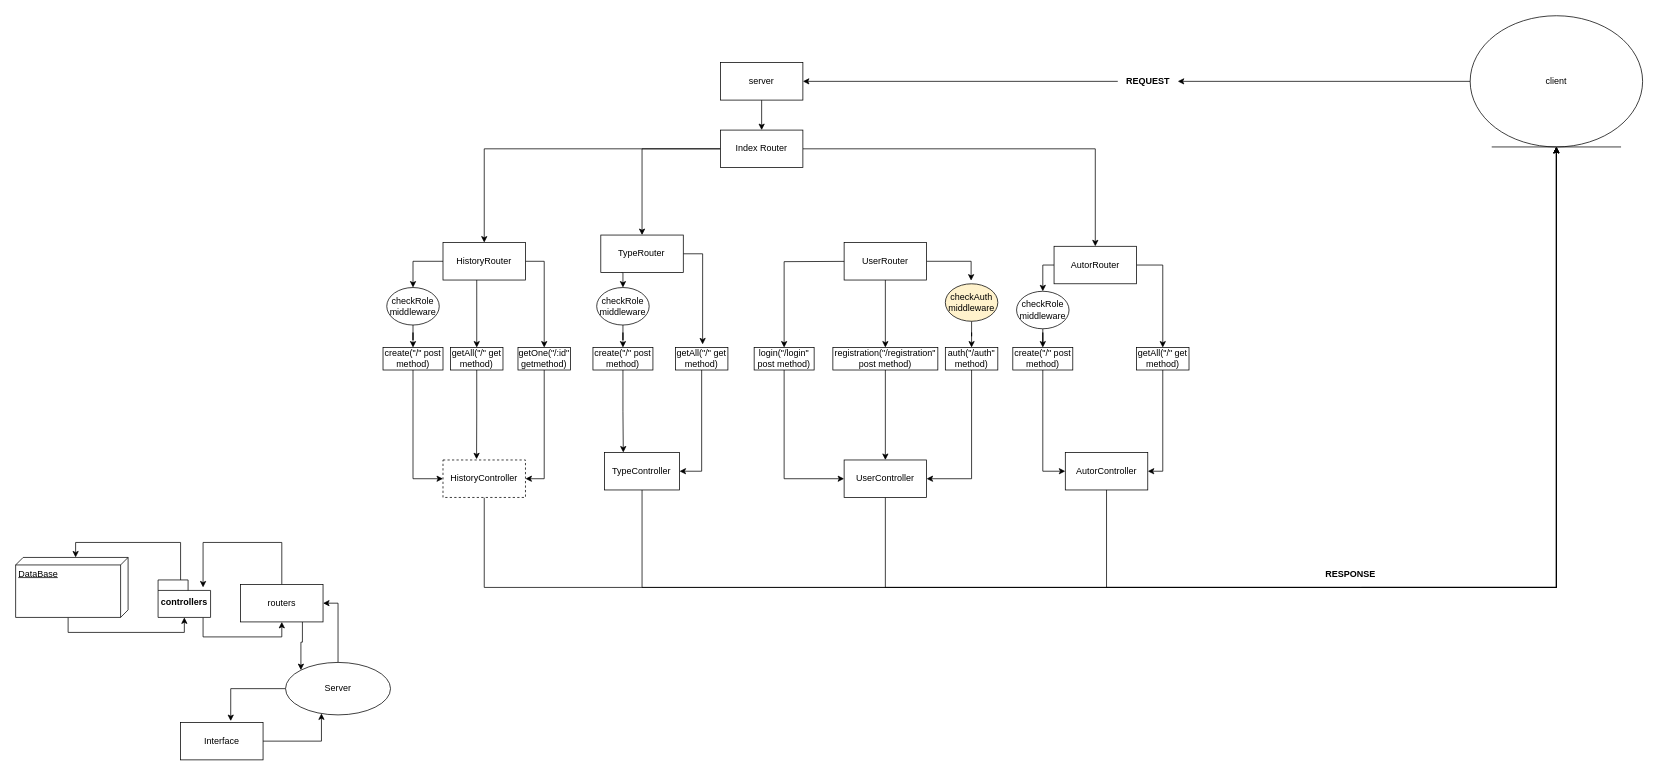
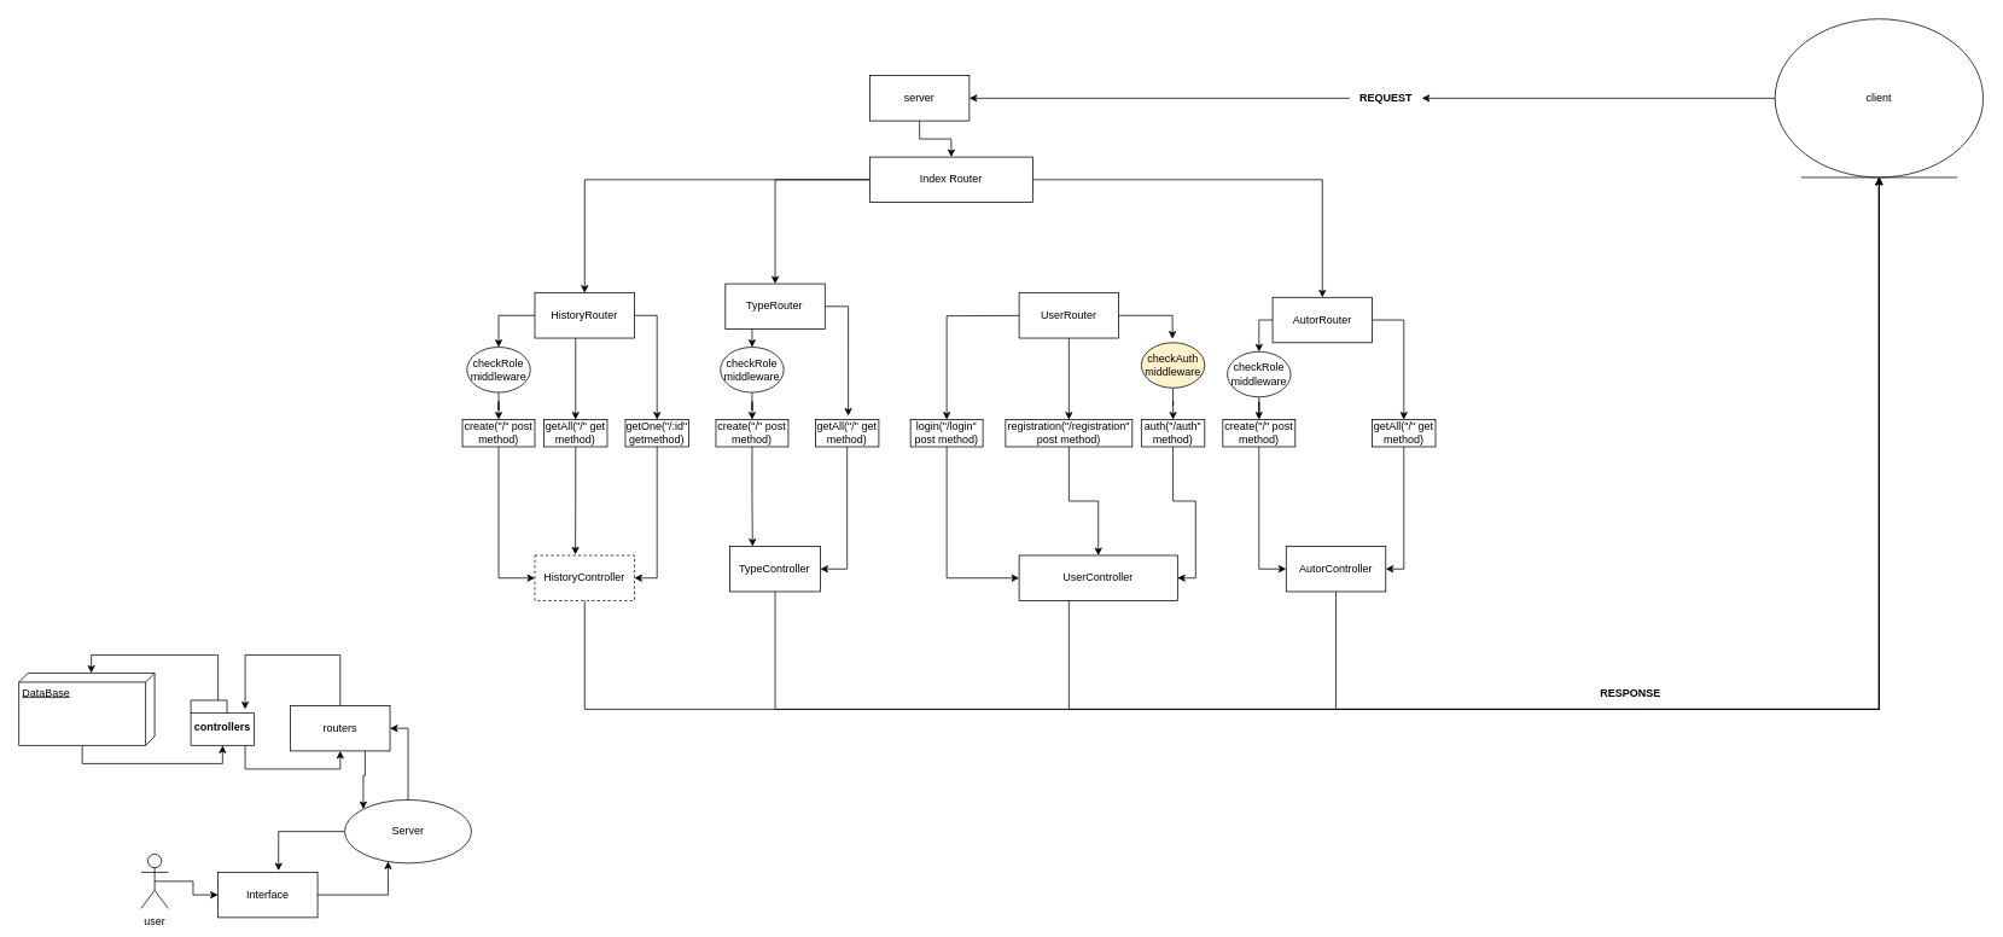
  <mxCell id="0" />
  <mxCell id="1" parent="0" />
  <mxCell id="2" value="" style="edgeStyle=orthogonalEdgeStyle;rounded=0;orthogonalLoop=1;jettySize=auto;html=1;" edge="1" parent="1" source="22" target="6"><mxGeometry relative="1" as="geometry"><mxPoint x="1015" y="123" as="sourcePoint" /></mxGeometry></mxCell>
  <mxCell id="3" style="edgeStyle=orthogonalEdgeStyle;rounded=0;orthogonalLoop=1;jettySize=auto;html=1;entryX=0.5;entryY=0;entryDx=0;entryDy=0;" edge="1" parent="1" source="6" target="10"><mxGeometry relative="1" as="geometry" /></mxCell>
  <mxCell id="4" style="edgeStyle=orthogonalEdgeStyle;rounded=0;orthogonalLoop=1;jettySize=auto;html=1;entryX=0.5;entryY=0;entryDx=0;entryDy=0;" edge="1" parent="1" source="6" target="13"><mxGeometry relative="1" as="geometry" /></mxCell>
  <mxCell id="5" style="edgeStyle=orthogonalEdgeStyle;rounded=0;orthogonalLoop=1;jettySize=auto;html=1;entryX=0.5;entryY=0;entryDx=0;entryDy=0;" edge="1" parent="1" source="6" target="20"><mxGeometry relative="1" as="geometry" /></mxCell>
- <mxCell id="6" value="Index Router" style="html=1;whiteSpace=wrap;" vertex="1" parent="1"><mxGeometry x="960" y="173" width="110" height="50" as="geometry" /></mxCell>
+ <mxCell id="6" value="Index Router" style="html=1;whiteSpace=wrap;" vertex="1" parent="1"><mxGeometry x="960" y="173" width="180" height="50" as="geometry" /></mxCell>
  <mxCell id="7" style="edgeStyle=orthogonalEdgeStyle;rounded=0;orthogonalLoop=1;jettySize=auto;html=1;" edge="1" parent="1" source="10" target="30"><mxGeometry relative="1" as="geometry" /></mxCell>
  <mxCell id="8" style="edgeStyle=orthogonalEdgeStyle;rounded=0;orthogonalLoop=1;jettySize=auto;html=1;entryX=0.5;entryY=0;entryDx=0;entryDy=0;" edge="1" parent="1" source="10" target="26"><mxGeometry relative="1" as="geometry"><Array as="points"><mxPoint x="635" y="393" /><mxPoint x="635" y="393" /></Array></mxGeometry></mxCell>
  <mxCell id="9" style="edgeStyle=orthogonalEdgeStyle;rounded=0;orthogonalLoop=1;jettySize=auto;html=1;exitX=1;exitY=0.5;exitDx=0;exitDy=0;entryX=0.5;entryY=0;entryDx=0;entryDy=0;" edge="1" parent="1" source="10" target="28"><mxGeometry relative="1" as="geometry" /></mxCell>
  <mxCell id="10" value="HistoryRouter" style="html=1;whiteSpace=wrap;" vertex="1" parent="1"><mxGeometry x="590" y="323" width="110" height="50" as="geometry" /></mxCell>
  <mxCell id="11" style="edgeStyle=orthogonalEdgeStyle;rounded=0;orthogonalLoop=1;jettySize=auto;html=1;exitX=0.25;exitY=1;exitDx=0;exitDy=0;entryX=0.5;entryY=0;entryDx=0;entryDy=0;" edge="1" parent="1" source="13" target="40"><mxGeometry relative="1" as="geometry" /></mxCell>
  <mxCell id="12" style="edgeStyle=orthogonalEdgeStyle;rounded=0;orthogonalLoop=1;jettySize=auto;html=1;exitX=1;exitY=0.5;exitDx=0;exitDy=0;entryX=0.518;entryY=-0.138;entryDx=0;entryDy=0;entryPerimeter=0;" edge="1" parent="1" source="13" target="42"><mxGeometry relative="1" as="geometry" /></mxCell>
  <mxCell id="13" value="TypeRouter" style="html=1;whiteSpace=wrap;" vertex="1" parent="1"><mxGeometry x="800.48" y="313" width="110" height="50" as="geometry" /></mxCell>
  <mxCell id="14" style="edgeStyle=orthogonalEdgeStyle;rounded=0;orthogonalLoop=1;jettySize=auto;html=1;exitX=1;exitY=0.5;exitDx=0;exitDy=0;entryX=0.491;entryY=-0.084;entryDx=0;entryDy=0;entryPerimeter=0;" edge="1" parent="1" source="17" target="44"><mxGeometry relative="1" as="geometry" /></mxCell>
  <mxCell id="15" style="edgeStyle=orthogonalEdgeStyle;rounded=0;orthogonalLoop=1;jettySize=auto;html=1;exitX=0;exitY=0.5;exitDx=0;exitDy=0;entryX=0.5;entryY=0;entryDx=0;entryDy=0;" edge="1" parent="1" target="48"><mxGeometry relative="1" as="geometry"><mxPoint x="1150" y="348" as="sourcePoint" /><mxPoint x="1100" y="463" as="targetPoint" /></mxGeometry></mxCell>
  <mxCell id="16" style="edgeStyle=orthogonalEdgeStyle;rounded=0;orthogonalLoop=1;jettySize=auto;html=1;entryX=0.5;entryY=0;entryDx=0;entryDy=0;" edge="1" parent="1" source="17" target="50"><mxGeometry relative="1" as="geometry" /></mxCell>
  <mxCell id="17" value="UserRouter" style="html=1;whiteSpace=wrap;" vertex="1" parent="1"><mxGeometry x="1125" y="323" width="110" height="50" as="geometry" /></mxCell>
  <mxCell id="18" style="edgeStyle=orthogonalEdgeStyle;rounded=0;orthogonalLoop=1;jettySize=auto;html=1;exitX=0;exitY=0.5;exitDx=0;exitDy=0;entryX=0.5;entryY=0;entryDx=0;entryDy=0;" edge="1" parent="1" source="20" target="34"><mxGeometry relative="1" as="geometry" /></mxCell>
  <mxCell id="19" style="edgeStyle=orthogonalEdgeStyle;rounded=0;orthogonalLoop=1;jettySize=auto;html=1;entryX=0.5;entryY=0;entryDx=0;entryDy=0;exitX=1;exitY=0.5;exitDx=0;exitDy=0;" edge="1" parent="1" source="20" target="36"><mxGeometry relative="1" as="geometry" /></mxCell>
  <mxCell id="20" value="AutorRouter" style="html=1;whiteSpace=wrap;" vertex="1" parent="1"><mxGeometry x="1405" y="328" width="110" height="50" as="geometry" /></mxCell>
  <mxCell id="21" value="" style="edgeStyle=orthogonalEdgeStyle;rounded=0;orthogonalLoop=1;jettySize=auto;html=1;" edge="1" parent="1" target="22"><mxGeometry relative="1" as="geometry"><mxPoint x="1015" y="123" as="sourcePoint" /><mxPoint x="1015" y="163" as="targetPoint" /></mxGeometry></mxCell>
  <mxCell id="22" value="server" style="html=1;whiteSpace=wrap;" vertex="1" parent="1"><mxGeometry x="960" y="83" width="110" height="50" as="geometry" /></mxCell>
  <mxCell id="23" style="edgeStyle=orthogonalEdgeStyle;rounded=0;orthogonalLoop=1;jettySize=auto;html=1;entryX=0;entryY=0.5;entryDx=0;entryDy=0;" edge="1" parent="1" source="24" target="53"><mxGeometry relative="1" as="geometry" /></mxCell>
  <mxCell id="24" value="create(&quot;/&quot; post method)" style="html=1;whiteSpace=wrap;" vertex="1" parent="1"><mxGeometry x="510" y="463" width="80" height="30" as="geometry" /></mxCell>
  <mxCell id="25" style="edgeStyle=orthogonalEdgeStyle;rounded=0;orthogonalLoop=1;jettySize=auto;html=1;entryX=0.407;entryY=-0.02;entryDx=0;entryDy=0;entryPerimeter=0;" edge="1" parent="1" source="26" target="53"><mxGeometry relative="1" as="geometry" /></mxCell>
  <mxCell id="26" value="getAll(&quot;/&quot; get method)" style="html=1;whiteSpace=wrap;" vertex="1" parent="1"><mxGeometry x="600" y="463" width="70" height="30" as="geometry" /></mxCell>
  <mxCell id="27" style="edgeStyle=orthogonalEdgeStyle;rounded=0;orthogonalLoop=1;jettySize=auto;html=1;entryX=1;entryY=0.5;entryDx=0;entryDy=0;" edge="1" parent="1" source="28" target="53"><mxGeometry relative="1" as="geometry" /></mxCell>
  <mxCell id="28" value="getOne(&quot;/:id&quot; getmethod)" style="html=1;whiteSpace=wrap;" vertex="1" parent="1"><mxGeometry x="690" y="463" width="70" height="30" as="geometry" /></mxCell>
  <mxCell id="29" style="edgeStyle=orthogonalEdgeStyle;rounded=0;orthogonalLoop=1;jettySize=auto;html=1;entryX=0.5;entryY=0;entryDx=0;entryDy=0;" edge="1" parent="1" source="30" target="24"><mxGeometry relative="1" as="geometry" /></mxCell>
  <mxCell id="30" value="checkRole&lt;br&gt;middleware" style="ellipse;whiteSpace=wrap;html=1;" vertex="1" parent="1"><mxGeometry x="515" y="383" width="70" height="50" as="geometry" /></mxCell>
  <mxCell id="31" style="edgeStyle=orthogonalEdgeStyle;rounded=0;orthogonalLoop=1;jettySize=auto;html=1;entryX=0;entryY=0.5;entryDx=0;entryDy=0;" edge="1" parent="1" source="32" target="59"><mxGeometry relative="1" as="geometry" /></mxCell>
  <mxCell id="32" value="create(&quot;/&quot; post method)" style="html=1;whiteSpace=wrap;" vertex="1" parent="1"><mxGeometry x="1350" y="463" width="80" height="30" as="geometry" /></mxCell>
  <mxCell id="33" style="edgeStyle=orthogonalEdgeStyle;rounded=0;orthogonalLoop=1;jettySize=auto;html=1;entryX=0.5;entryY=0;entryDx=0;entryDy=0;" edge="1" parent="1" source="34" target="32"><mxGeometry relative="1" as="geometry" /></mxCell>
  <mxCell id="34" value="checkRole&lt;br&gt;middleware" style="ellipse;whiteSpace=wrap;html=1;" vertex="1" parent="1"><mxGeometry x="1355" y="388" width="70" height="50" as="geometry" /></mxCell>
  <mxCell id="35" style="edgeStyle=orthogonalEdgeStyle;rounded=0;orthogonalLoop=1;jettySize=auto;html=1;entryX=1;entryY=0.5;entryDx=0;entryDy=0;" edge="1" parent="1" source="36" target="59"><mxGeometry relative="1" as="geometry" /></mxCell>
  <mxCell id="36" value="getAll(&quot;/&quot; get method)" style="html=1;whiteSpace=wrap;" vertex="1" parent="1"><mxGeometry x="1515" y="463" width="70" height="30" as="geometry" /></mxCell>
  <mxCell id="37" style="edgeStyle=orthogonalEdgeStyle;rounded=0;orthogonalLoop=1;jettySize=auto;html=1;entryX=0.25;entryY=0;entryDx=0;entryDy=0;" edge="1" parent="1" source="38" target="55"><mxGeometry relative="1" as="geometry"><mxPoint x="830" y="603" as="targetPoint" /></mxGeometry></mxCell>
  <mxCell id="38" value="create(&quot;/&quot; post method)" style="html=1;whiteSpace=wrap;" vertex="1" parent="1"><mxGeometry x="790" y="463" width="80" height="30" as="geometry" /></mxCell>
  <mxCell id="39" style="edgeStyle=orthogonalEdgeStyle;rounded=0;orthogonalLoop=1;jettySize=auto;html=1;entryX=0.5;entryY=0;entryDx=0;entryDy=0;" edge="1" parent="1" source="40" target="38"><mxGeometry relative="1" as="geometry" /></mxCell>
  <mxCell id="40" value="checkRole&lt;br&gt;middleware" style="ellipse;whiteSpace=wrap;html=1;" vertex="1" parent="1"><mxGeometry x="795" y="383" width="70" height="50" as="geometry" /></mxCell>
  <mxCell id="41" style="edgeStyle=orthogonalEdgeStyle;rounded=0;orthogonalLoop=1;jettySize=auto;html=1;entryX=1;entryY=0.5;entryDx=0;entryDy=0;" edge="1" parent="1" source="42" target="55"><mxGeometry relative="1" as="geometry" /></mxCell>
  <mxCell id="42" value="getAll(&quot;/&quot; get method)" style="html=1;whiteSpace=wrap;" vertex="1" parent="1"><mxGeometry x="900" y="463" width="70" height="30" as="geometry" /></mxCell>
  <mxCell id="43" style="edgeStyle=orthogonalEdgeStyle;rounded=0;orthogonalLoop=1;jettySize=auto;html=1;entryX=0.5;entryY=0;entryDx=0;entryDy=0;" edge="1" parent="1" source="44" target="46"><mxGeometry relative="1" as="geometry" /></mxCell>
  <mxCell id="44" value="checkAuth&lt;br&gt;middleware" style="ellipse;whiteSpace=wrap;html=1;fillColor=#fff2cc;" vertex="1" parent="1"><mxGeometry x="1260" y="378" width="70" height="50" as="geometry" /></mxCell>
  <mxCell id="45" style="edgeStyle=orthogonalEdgeStyle;rounded=0;orthogonalLoop=1;jettySize=auto;html=1;entryX=1;entryY=0.5;entryDx=0;entryDy=0;exitX=0.5;exitY=1;exitDx=0;exitDy=0;" edge="1" parent="1" source="46" target="57"><mxGeometry relative="1" as="geometry" /></mxCell>
  <mxCell id="46" value="auth(&quot;/auth&quot; method)" style="html=1;whiteSpace=wrap;" vertex="1" parent="1"><mxGeometry x="1260" y="463" width="70" height="30" as="geometry" /></mxCell>
  <mxCell id="47" style="edgeStyle=orthogonalEdgeStyle;rounded=0;orthogonalLoop=1;jettySize=auto;html=1;entryX=0;entryY=0.5;entryDx=0;entryDy=0;exitX=0.5;exitY=1;exitDx=0;exitDy=0;" edge="1" parent="1" source="48" target="57"><mxGeometry relative="1" as="geometry" /></mxCell>
  <mxCell id="48" value="login(&quot;/login&quot; post method)" style="html=1;whiteSpace=wrap;" vertex="1" parent="1"><mxGeometry x="1005" y="463" width="80" height="30" as="geometry" /></mxCell>
  <mxCell id="49" style="edgeStyle=orthogonalEdgeStyle;rounded=0;orthogonalLoop=1;jettySize=auto;html=1;" edge="1" parent="1" source="50" target="57"><mxGeometry relative="1" as="geometry" /></mxCell>
  <mxCell id="50" value="registration(&quot;/registration&quot; post method)" style="html=1;whiteSpace=wrap;" vertex="1" parent="1"><mxGeometry x="1110" y="463" width="140" height="30" as="geometry" /></mxCell>
  <mxCell id="51" style="edgeStyle=orthogonalEdgeStyle;rounded=0;orthogonalLoop=1;jettySize=auto;html=1;exitX=0.5;exitY=1;exitDx=0;exitDy=0;" edge="1" parent="1" source="50" target="50"><mxGeometry relative="1" as="geometry" /></mxCell>
  <mxCell id="52" style="edgeStyle=orthogonalEdgeStyle;rounded=0;orthogonalLoop=1;jettySize=auto;html=1;entryX=0.5;entryY=1;entryDx=0;entryDy=0;" edge="1" parent="1" source="53" target="61"><mxGeometry relative="1" as="geometry"><Array as="points"><mxPoint x="645" y="783" /><mxPoint x="2075" y="783" /></Array></mxGeometry></mxCell>
  <mxCell id="53" value="HistoryController" style="html=1;whiteSpace=wrap;dashed=1;" vertex="1" parent="1"><mxGeometry x="590" y="613" width="110" height="50" as="geometry" /></mxCell>
  <mxCell id="54" style="edgeStyle=orthogonalEdgeStyle;rounded=0;orthogonalLoop=1;jettySize=auto;html=1;entryX=0.5;entryY=1;entryDx=0;entryDy=0;" edge="1" parent="1" source="55" target="61"><mxGeometry relative="1" as="geometry"><Array as="points"><mxPoint x="856" y="783" /><mxPoint x="2075" y="783" /></Array></mxGeometry></mxCell>
  <mxCell id="55" value="TypeController" style="html=1;whiteSpace=wrap;" vertex="1" parent="1"><mxGeometry x="805.48" y="603" width="100" height="50" as="geometry" /></mxCell>
  <mxCell id="56" style="edgeStyle=orthogonalEdgeStyle;rounded=0;orthogonalLoop=1;jettySize=auto;html=1;entryX=0.5;entryY=1;entryDx=0;entryDy=0;" edge="1" parent="1" source="57" target="61"><mxGeometry relative="1" as="geometry"><Array as="points"><mxPoint x="1180" y="783" /><mxPoint x="2075" y="783" /></Array></mxGeometry></mxCell>
- <mxCell id="57" value="UserController" style="html=1;whiteSpace=wrap;" vertex="1" parent="1"><mxGeometry x="1125" y="613" width="110" height="50" as="geometry" /></mxCell>
+ <mxCell id="57" value="UserController" style="html=1;whiteSpace=wrap;" vertex="1" parent="1"><mxGeometry x="1125" y="613" width="175" height="50" as="geometry" /></mxCell>
  <mxCell id="58" style="edgeStyle=orthogonalEdgeStyle;rounded=0;orthogonalLoop=1;jettySize=auto;html=1;entryX=0.5;entryY=1;entryDx=0;entryDy=0;" edge="1" parent="1" target="61"><mxGeometry relative="1" as="geometry"><mxPoint x="1815" y="783" as="sourcePoint" /><Array as="points"><mxPoint x="2075" y="783" /></Array></mxGeometry></mxCell>
  <mxCell id="59" value="AutorController" style="html=1;whiteSpace=wrap;" vertex="1" parent="1"><mxGeometry x="1420" y="603" width="110" height="50" as="geometry" /></mxCell>
  <mxCell id="60" style="edgeStyle=orthogonalEdgeStyle;rounded=0;orthogonalLoop=1;jettySize=auto;html=1;entryX=1;entryY=0.5;entryDx=0;entryDy=0;" edge="1" parent="1" source="63" target="22"><mxGeometry relative="1" as="geometry" /></mxCell>
  <mxCell id="61" value="client" style="ellipse;shape=umlEntity;whiteSpace=wrap;html=1;" vertex="1" parent="1"><mxGeometry x="1960" y="20.5" width="230" height="175" as="geometry" /></mxCell>
  <mxCell id="62" value="" style="edgeStyle=orthogonalEdgeStyle;rounded=0;orthogonalLoop=1;jettySize=auto;html=1;entryX=1;entryY=0.5;entryDx=0;entryDy=0;" edge="1" parent="1" source="61" target="63"><mxGeometry relative="1" as="geometry"><mxPoint x="1960" y="108" as="sourcePoint" /><mxPoint x="1070" y="108" as="targetPoint" /></mxGeometry></mxCell>
  <mxCell id="63" value="REQUEST" style="text;align=center;fontStyle=1;verticalAlign=middle;spacingLeft=3;spacingRight=3;strokeColor=none;rotatable=0;points=[[0,0.5],[1,0.5]];portConstraint=eastwest;html=1;" vertex="1" parent="1"><mxGeometry x="1490" y="95" width="80" height="26" as="geometry" /></mxCell>
  <mxCell id="64" value="" style="edgeStyle=orthogonalEdgeStyle;rounded=0;orthogonalLoop=1;jettySize=auto;html=1;entryX=0.5;entryY=1;entryDx=0;entryDy=0;" edge="1" parent="1" source="59" target="61"><mxGeometry relative="1" as="geometry"><mxPoint x="1475" y="653" as="sourcePoint" /><mxPoint x="1775" y="786" as="targetPoint" /><Array as="points"><mxPoint x="1475" y="783" /><mxPoint x="2075" y="783" /></Array></mxGeometry></mxCell>
  <mxCell id="65" value="RESPONSE" style="text;align=center;fontStyle=1;verticalAlign=middle;spacingLeft=3;spacingRight=3;strokeColor=none;rotatable=0;points=[[0,0.5],[1,0.5]];portConstraint=eastwest;html=1;" vertex="1" parent="1"><mxGeometry x="1760" y="753" width="80" height="26" as="geometry" /></mxCell>
  <mxCell id="66" style="edgeStyle=orthogonalEdgeStyle;rounded=0;orthogonalLoop=1;jettySize=auto;html=1;entryX=0.5;entryY=1;entryDx=0;entryDy=0;entryPerimeter=0;exitX=0;exitY=0;exitDx=80;exitDy=80;exitPerimeter=0;" edge="1" parent="1" source="67" target="70"><mxGeometry relative="1" as="geometry" /></mxCell>
  <mxCell id="67" value="DataBase" style="verticalAlign=top;align=left;spacingTop=8;spacingLeft=2;spacingRight=12;shape=cube;size=10;direction=south;fontStyle=4;html=1;whiteSpace=wrap;" vertex="1" parent="1"><mxGeometry x="20" y="743" width="150" height="80" as="geometry" /></mxCell>
  <mxCell id="68" style="edgeStyle=orthogonalEdgeStyle;rounded=0;orthogonalLoop=1;jettySize=auto;html=1;entryX=0;entryY=0;entryDx=0;entryDy=70;entryPerimeter=0;" edge="1" parent="1" source="70" target="67"><mxGeometry relative="1" as="geometry"><Array as="points"><mxPoint x="240" y="723" /><mxPoint x="100" y="723" /></Array></mxGeometry></mxCell>
  <mxCell id="69" style="edgeStyle=orthogonalEdgeStyle;rounded=0;orthogonalLoop=1;jettySize=auto;html=1;entryX=0.5;entryY=1;entryDx=0;entryDy=0;" edge="1" parent="1" source="70" target="73"><mxGeometry relative="1" as="geometry"><Array as="points"><mxPoint x="270" y="849" /><mxPoint x="375" y="849" /></Array></mxGeometry></mxCell>
  <mxCell id="70" value="controllers" style="shape=folder;fontStyle=1;spacingTop=10;tabWidth=40;tabHeight=14;tabPosition=left;html=1;whiteSpace=wrap;" vertex="1" parent="1"><mxGeometry x="210" y="773" width="70" height="50" as="geometry" /></mxCell>
  <mxCell id="71" style="edgeStyle=orthogonalEdgeStyle;rounded=0;orthogonalLoop=1;jettySize=auto;html=1;exitX=0.5;exitY=0;exitDx=0;exitDy=0;" edge="1" parent="1" source="73"><mxGeometry relative="1" as="geometry"><mxPoint x="270" y="783" as="targetPoint" /><Array as="points"><mxPoint x="375" y="723" /><mxPoint x="270" y="723" /></Array></mxGeometry></mxCell>
  <mxCell id="72" style="edgeStyle=orthogonalEdgeStyle;rounded=0;orthogonalLoop=1;jettySize=auto;html=1;entryX=0;entryY=0;entryDx=0;entryDy=0;exitX=0.75;exitY=1;exitDx=0;exitDy=0;" edge="1" parent="1" source="73" target="76"><mxGeometry relative="1" as="geometry" /></mxCell>
  <mxCell id="73" value="routers" style="html=1;whiteSpace=wrap;" vertex="1" parent="1"><mxGeometry x="320" y="779" width="110" height="50" as="geometry" /></mxCell>
  <mxCell id="74" style="edgeStyle=orthogonalEdgeStyle;rounded=0;orthogonalLoop=1;jettySize=auto;html=1;entryX=1;entryY=0.5;entryDx=0;entryDy=0;" edge="1" parent="1" source="76" target="73"><mxGeometry relative="1" as="geometry" /></mxCell>
  <mxCell id="75" style="edgeStyle=orthogonalEdgeStyle;rounded=0;orthogonalLoop=1;jettySize=auto;html=1;entryX=0.608;entryY=-0.036;entryDx=0;entryDy=0;entryPerimeter=0;" edge="1" parent="1" source="76" target="80"><mxGeometry relative="1" as="geometry" /></mxCell>
  <mxCell id="76" value="Server" style="ellipse;whiteSpace=wrap;html=1;" vertex="1" parent="1"><mxGeometry x="380" y="883" width="140" height="70" as="geometry" /></mxCell>
+ <mxCell id="77" style="edgeStyle=orthogonalEdgeStyle;rounded=0;orthogonalLoop=1;jettySize=auto;html=1;exitX=0.5;exitY=0.5;exitDx=0;exitDy=0;exitPerimeter=0;entryX=0;entryY=0.5;entryDx=0;entryDy=0;" edge="1" parent="1" source="78" target="80"><mxGeometry relative="1" as="geometry" /></mxCell>
+ <mxCell id="78" value="user" style="shape=umlActor;verticalLabelPosition=bottom;verticalAlign=top;html=1;" vertex="1" parent="1"><mxGeometry x="155" y="943" width="30" height="60" as="geometry" /></mxCell>
  <mxCell id="79" style="edgeStyle=orthogonalEdgeStyle;rounded=0;orthogonalLoop=1;jettySize=auto;html=1;entryX=0.342;entryY=0.972;entryDx=0;entryDy=0;entryPerimeter=0;" edge="1" parent="1" source="80" target="76"><mxGeometry relative="1" as="geometry" /></mxCell>
  <mxCell id="80" value="Interface" style="html=1;whiteSpace=wrap;" vertex="1" parent="1"><mxGeometry x="240" y="963" width="110" height="50" as="geometry" /></mxCell>
